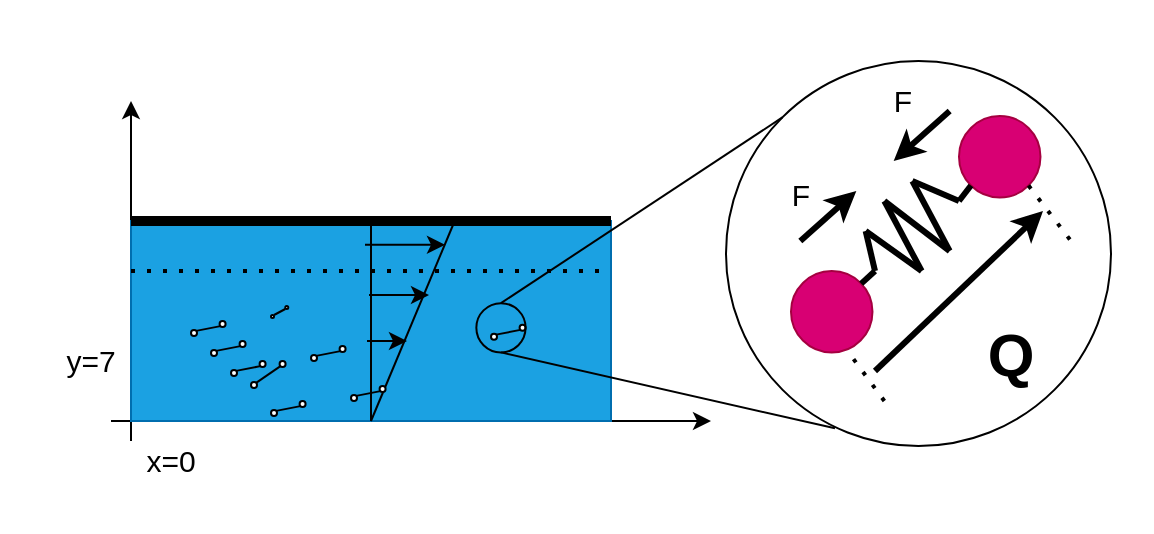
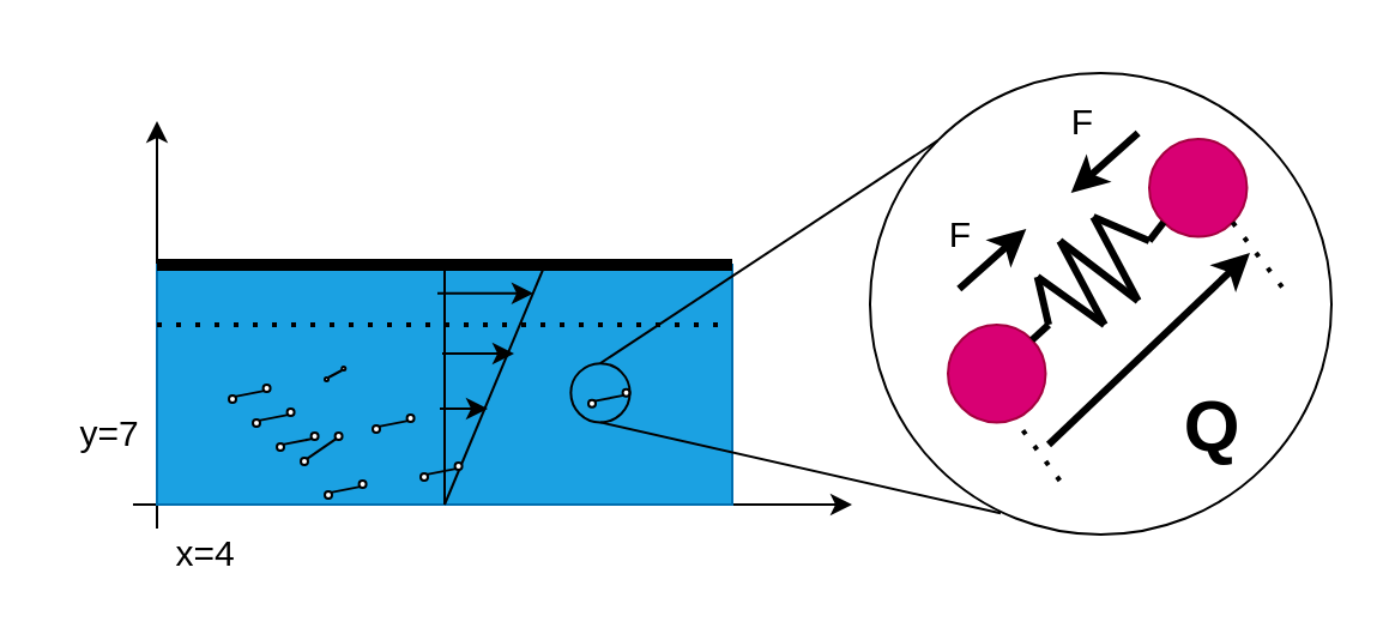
  <mxCell id="0" />
  <mxCell id="1" style="" parent="0" />
  <mxCell id="2" value="" style="endArrow=classic;html=1;rounded=0;" parent="1" edge="1"><mxGeometry width="50" height="50" relative="1" as="geometry"><mxPoint x="55" y="210" as="sourcePoint" /><mxPoint x="355" y="210" as="targetPoint" /></mxGeometry></mxCell>
  <mxCell id="3" value="" style="endArrow=classic;html=1;rounded=0;" parent="1" edge="1"><mxGeometry width="50" height="50" relative="1" as="geometry"><mxPoint x="65" y="220" as="sourcePoint" /><mxPoint x="65" y="50" as="targetPoint" /></mxGeometry></mxCell>
  <mxCell id="4" value="" style="rounded=0;whiteSpace=wrap;html=1;fillStyle=auto;strokeColor=#006EAF;fillColor=#1ba1e2;fontColor=#ffffff;" parent="1" vertex="1"><mxGeometry x="65" y="110" width="240" height="100" as="geometry" /></mxCell>
  <mxCell id="5" value="" style="endArrow=none;dashed=1;html=1;dashPattern=1 3;strokeWidth=2;rounded=0;exitX=0;exitY=0.25;exitDx=0;exitDy=0;entryX=1;entryY=0.25;entryDx=0;entryDy=0;" parent="1" source="4" target="4" edge="1"><mxGeometry width="50" height="50" relative="1" as="geometry"><mxPoint x="255" y="350" as="sourcePoint" /><mxPoint x="305" y="300" as="targetPoint" /></mxGeometry></mxCell>
  <mxCell id="6" value="" style="endArrow=none;html=1;rounded=0;strokeWidth=5;entryX=1;entryY=0;entryDx=0;entryDy=0;" parent="1" target="4" edge="1"><mxGeometry width="50" height="50" relative="1" as="geometry"><mxPoint x="65" y="110" as="sourcePoint" /><mxPoint x="115" y="60" as="targetPoint" /></mxGeometry></mxCell>
  <mxCell id="7" value="" style="endArrow=none;html=1;rounded=0;strokeWidth=1;exitX=0.5;exitY=1;exitDx=0;exitDy=0;" parent="1" source="4" edge="1"><mxGeometry width="50" height="50" relative="1" as="geometry"><mxPoint x="145" y="190" as="sourcePoint" /><mxPoint x="185" y="110" as="targetPoint" /></mxGeometry></mxCell>
  <mxCell id="8" value="" style="endArrow=none;html=1;rounded=0;strokeWidth=1;exitX=0.5;exitY=1;exitDx=0;exitDy=0;" parent="1" source="4" edge="1"><mxGeometry width="50" height="50" relative="1" as="geometry"><mxPoint x="215" y="200" as="sourcePoint" /><mxPoint x="226" y="112" as="targetPoint" /></mxGeometry></mxCell>
  <mxCell id="9" value="" style="endArrow=classic;html=1;rounded=0;strokeWidth=1;" parent="1" edge="1"><mxGeometry width="50" height="50" relative="1" as="geometry"><mxPoint x="183" y="170" as="sourcePoint" /><mxPoint x="203" y="170" as="targetPoint" /></mxGeometry></mxCell>
  <mxCell id="10" value="" style="endArrow=classic;html=1;rounded=0;strokeWidth=1;" parent="1" edge="1"><mxGeometry width="50" height="50" relative="1" as="geometry"><mxPoint x="184" y="147" as="sourcePoint" /><mxPoint x="214" y="147" as="targetPoint" /></mxGeometry></mxCell>
  <mxCell id="11" value="" style="endArrow=classic;html=1;rounded=0;strokeWidth=1;" parent="1" edge="1"><mxGeometry width="50" height="50" relative="1" as="geometry"><mxPoint x="182" y="121.89" as="sourcePoint" /><mxPoint x="222" y="121.89" as="targetPoint" /></mxGeometry></mxCell>
  <mxCell id="12" value="" style="group" parent="1" vertex="1" connectable="0"><mxGeometry x="95" y="160" width="20" height="7.5" as="geometry" /></mxCell>
  <mxCell id="13" value="" style="ellipse;whiteSpace=wrap;html=1;aspect=fixed;fillStyle=auto;" parent="12" vertex="1"><mxGeometry y="4.5" width="3" height="3" as="geometry" /></mxCell>
  <mxCell id="14" value="" style="ellipse;whiteSpace=wrap;html=1;aspect=fixed;fillStyle=auto;" parent="12" vertex="1"><mxGeometry x="14.286" width="3" height="3" as="geometry" /></mxCell>
  <mxCell id="15" value="" style="endArrow=none;html=1;rounded=0;strokeWidth=1;entryX=0;entryY=1;entryDx=0;entryDy=0;exitX=1;exitY=0;exitDx=0;exitDy=0;" parent="12" source="13" target="14" edge="1"><mxGeometry width="50" height="50" relative="1" as="geometry"><mxPoint x="5.714" y="4.5" as="sourcePoint" /><mxPoint x="11.429" y="1.5" as="targetPoint" /></mxGeometry></mxCell>
  <mxCell id="16" value="" style="group" parent="1" vertex="1" connectable="0"><mxGeometry x="105" y="170" width="20" height="7.5" as="geometry" /></mxCell>
  <mxCell id="17" value="" style="ellipse;whiteSpace=wrap;html=1;aspect=fixed;fillStyle=auto;" parent="16" vertex="1"><mxGeometry y="4.5" width="3" height="3" as="geometry" /></mxCell>
  <mxCell id="18" value="" style="ellipse;whiteSpace=wrap;html=1;aspect=fixed;fillStyle=auto;" parent="16" vertex="1"><mxGeometry x="14.286" width="3" height="3" as="geometry" /></mxCell>
  <mxCell id="19" value="" style="endArrow=none;html=1;rounded=0;strokeWidth=1;entryX=0;entryY=1;entryDx=0;entryDy=0;exitX=1;exitY=0;exitDx=0;exitDy=0;" parent="16" source="17" target="18" edge="1"><mxGeometry width="50" height="50" relative="1" as="geometry"><mxPoint x="5.714" y="4.5" as="sourcePoint" /><mxPoint x="11.429" y="1.5" as="targetPoint" /></mxGeometry></mxCell>
  <mxCell id="20" value="" style="group;rotation=90;" parent="1" vertex="1" connectable="0"><mxGeometry x="115" y="180" width="20" height="7.5" as="geometry" /></mxCell>
  <mxCell id="21" value="" style="ellipse;whiteSpace=wrap;html=1;aspect=fixed;fillStyle=auto;" parent="20" vertex="1"><mxGeometry y="4.5" width="3" height="3" as="geometry" /></mxCell>
  <mxCell id="22" value="" style="ellipse;whiteSpace=wrap;html=1;aspect=fixed;fillStyle=auto;" parent="20" vertex="1"><mxGeometry x="14.286" width="3" height="3" as="geometry" /></mxCell>
  <mxCell id="23" value="" style="endArrow=none;html=1;rounded=0;strokeWidth=1;entryX=0;entryY=1;entryDx=0;entryDy=0;exitX=1;exitY=0;exitDx=0;exitDy=0;" parent="20" source="21" target="22" edge="1"><mxGeometry width="50" height="50" relative="1" as="geometry"><mxPoint x="5.714" y="4.5" as="sourcePoint" /><mxPoint x="11.429" y="1.5" as="targetPoint" /></mxGeometry></mxCell>
  <mxCell id="24" value="" style="group" parent="1" vertex="1" connectable="0"><mxGeometry x="125" y="180" width="20" height="17.5" as="geometry" /></mxCell>
  <mxCell id="25" value="" style="ellipse;whiteSpace=wrap;html=1;aspect=fixed;fillStyle=auto;" parent="24" vertex="1"><mxGeometry y="10.5" width="3" height="3" as="geometry" /></mxCell>
  <mxCell id="26" value="" style="ellipse;whiteSpace=wrap;html=1;aspect=fixed;fillStyle=auto;" parent="24" vertex="1"><mxGeometry x="14.286" width="3" height="3" as="geometry" /></mxCell>
  <mxCell id="27" value="" style="endArrow=none;html=1;rounded=0;strokeWidth=1;entryX=0;entryY=1;entryDx=0;entryDy=0;exitX=1;exitY=0;exitDx=0;exitDy=0;" parent="24" source="25" target="26" edge="1"><mxGeometry width="50" height="50" relative="1" as="geometry"><mxPoint x="5.714" y="10.5" as="sourcePoint" /><mxPoint x="11.429" y="3.5" as="targetPoint" /></mxGeometry></mxCell>
  <mxCell id="28" value="" style="group" parent="1" vertex="1" connectable="0"><mxGeometry x="135" y="200" width="20" height="7.5" as="geometry" /></mxCell>
  <mxCell id="29" value="" style="ellipse;whiteSpace=wrap;html=1;aspect=fixed;fillStyle=auto;" parent="28" vertex="1"><mxGeometry y="4.5" width="3" height="3" as="geometry" /></mxCell>
  <mxCell id="30" value="" style="ellipse;whiteSpace=wrap;html=1;aspect=fixed;fillStyle=auto;" parent="28" vertex="1"><mxGeometry x="14.286" width="3" height="3" as="geometry" /></mxCell>
  <mxCell id="31" value="" style="endArrow=none;html=1;rounded=0;strokeWidth=1;entryX=0;entryY=1;entryDx=0;entryDy=0;exitX=1;exitY=0;exitDx=0;exitDy=0;" parent="28" source="29" target="30" edge="1"><mxGeometry width="50" height="50" relative="1" as="geometry"><mxPoint x="5.714" y="4.5" as="sourcePoint" /><mxPoint x="11.429" y="1.5" as="targetPoint" /></mxGeometry></mxCell>
  <mxCell id="32" value="" style="group" parent="1" vertex="1" connectable="0"><mxGeometry x="155" y="172.5" width="20" height="7.5" as="geometry" /></mxCell>
  <mxCell id="33" value="" style="ellipse;whiteSpace=wrap;html=1;aspect=fixed;fillStyle=auto;" parent="32" vertex="1"><mxGeometry y="4.5" width="3" height="3" as="geometry" /></mxCell>
  <mxCell id="34" value="" style="ellipse;whiteSpace=wrap;html=1;aspect=fixed;fillStyle=auto;" parent="32" vertex="1"><mxGeometry x="14.286" width="3" height="3" as="geometry" /></mxCell>
  <mxCell id="35" value="" style="endArrow=none;html=1;rounded=0;strokeWidth=1;entryX=0;entryY=1;entryDx=0;entryDy=0;exitX=1;exitY=0;exitDx=0;exitDy=0;" parent="32" source="33" target="34" edge="1"><mxGeometry width="50" height="50" relative="1" as="geometry"><mxPoint x="5.714" y="4.5" as="sourcePoint" /><mxPoint x="11.429" y="1.5" as="targetPoint" /></mxGeometry></mxCell>
  <mxCell id="36" value="" style="group" parent="1" vertex="1" connectable="0"><mxGeometry x="135" y="152.5" width="10" height="7.5" as="geometry" /></mxCell>
  <mxCell id="37" value="" style="ellipse;whiteSpace=wrap;html=1;aspect=fixed;fillStyle=auto;" parent="36" vertex="1"><mxGeometry y="4.5" width="1.5" height="1.5" as="geometry" /></mxCell>
  <mxCell id="38" value="" style="ellipse;whiteSpace=wrap;html=1;aspect=fixed;fillStyle=auto;" parent="36" vertex="1"><mxGeometry x="7.143" width="1.5" height="1.5" as="geometry" /></mxCell>
  <mxCell id="39" value="" style="endArrow=none;html=1;rounded=0;strokeWidth=1;entryX=0;entryY=1;entryDx=0;entryDy=0;exitX=1;exitY=0;exitDx=0;exitDy=0;" parent="36" source="37" target="38" edge="1"><mxGeometry width="50" height="50" relative="1" as="geometry"><mxPoint x="2.857" y="4.5" as="sourcePoint" /><mxPoint x="5.714" y="1.5" as="targetPoint" /></mxGeometry></mxCell>
  <mxCell id="40" value="" style="group" parent="1" vertex="1" connectable="0"><mxGeometry x="245" y="161.88" width="50" height="53.75" as="geometry" /></mxCell>
  <mxCell id="41" value="" style="ellipse;whiteSpace=wrap;html=1;aspect=fixed;fillStyle=auto;" parent="40" vertex="1"><mxGeometry y="4.5" width="3" height="3" as="geometry" /></mxCell>
  <mxCell id="42" value="" style="ellipse;whiteSpace=wrap;html=1;aspect=fixed;fillStyle=auto;" parent="40" vertex="1"><mxGeometry x="14.286" width="3" height="3" as="geometry" /></mxCell>
  <mxCell id="43" value="" style="endArrow=none;html=1;rounded=0;strokeWidth=1;entryX=0;entryY=1;entryDx=0;entryDy=0;exitX=1;exitY=0;exitDx=0;exitDy=0;" parent="40" source="41" target="42" edge="1"><mxGeometry width="50" height="50" relative="1" as="geometry"><mxPoint x="5.714" y="4.5" as="sourcePoint" /><mxPoint x="11.429" y="1.5" as="targetPoint" /></mxGeometry></mxCell>
  <mxCell id="44" value="" style="ellipse;whiteSpace=wrap;html=1;aspect=fixed;fillStyle=auto;fillColor=none;" parent="40" vertex="1"><mxGeometry x="-7.33" y="-10.81" width="24.62" height="24.62" as="geometry" /></mxCell>
  <mxCell id="45" value="" style="endArrow=none;html=1;rounded=0;strokeWidth=1;entryX=0.5;entryY=1;entryDx=0;entryDy=0;exitX=0.283;exitY=0.954;exitDx=0;exitDy=0;exitPerimeter=0;" parent="1" source="47" target="44" edge="1"><mxGeometry width="50" height="50" relative="1" as="geometry"><mxPoint x="385" y="200" as="sourcePoint" /><mxPoint x="305" y="300" as="targetPoint" /></mxGeometry></mxCell>
  <mxCell id="46" value="" style="endArrow=none;html=1;rounded=0;strokeWidth=1;entryX=0.5;entryY=0;entryDx=0;entryDy=0;exitX=0;exitY=0;exitDx=0;exitDy=0;" parent="1" source="47" target="44" edge="1"><mxGeometry width="50" height="50" relative="1" as="geometry"><mxPoint x="375" y="120" as="sourcePoint" /><mxPoint x="305" y="300" as="targetPoint" /></mxGeometry></mxCell>
  <mxCell id="47" value="" style="ellipse;whiteSpace=wrap;html=1;aspect=fixed;fillStyle=auto;strokeColor=#000000;fillColor=none;" parent="1" vertex="1"><mxGeometry x="362.5" y="30" width="192.5" height="192.5" as="geometry" /></mxCell>
  <mxCell id="48" value="" style="group" parent="1" vertex="1" connectable="0"><mxGeometry x="175" y="192.5" width="20" height="7.5" as="geometry" /></mxCell>
  <mxCell id="49" value="" style="ellipse;whiteSpace=wrap;html=1;aspect=fixed;fillStyle=auto;" parent="48" vertex="1"><mxGeometry y="4.5" width="3" height="3" as="geometry" /></mxCell>
  <mxCell id="50" value="" style="ellipse;whiteSpace=wrap;html=1;aspect=fixed;fillStyle=auto;" parent="48" vertex="1"><mxGeometry x="14.286" width="3" height="3" as="geometry" /></mxCell>
  <mxCell id="51" value="" style="endArrow=none;html=1;rounded=0;strokeWidth=1;entryX=0;entryY=1;entryDx=0;entryDy=0;exitX=1;exitY=0;exitDx=0;exitDy=0;" parent="48" source="49" target="50" edge="1"><mxGeometry width="50" height="50" relative="1" as="geometry"><mxPoint x="5.714" y="4.5" as="sourcePoint" /><mxPoint x="11.429" y="1.5" as="targetPoint" /></mxGeometry></mxCell>
  <mxCell id="52" value="" style="group" parent="1" vertex="1" connectable="0"><mxGeometry x="395" y="50" width="140" height="150" as="geometry" /></mxCell>
  <mxCell id="53" value="" style="ellipse;whiteSpace=wrap;html=1;aspect=fixed;fillStyle=auto;strokeColor=#A50040;fillColor=#d80073;fontColor=#ffffff;" parent="52" vertex="1"><mxGeometry x="84" y="7.5" width="40.741" height="40.741" as="geometry" /></mxCell>
  <mxCell id="54" value="" style="ellipse;whiteSpace=wrap;html=1;aspect=fixed;fillStyle=auto;strokeColor=#A50040;fillColor=#d80073;fontColor=#ffffff;direction=south;" parent="52" vertex="1"><mxGeometry y="85" width="40.741" height="40.741" as="geometry" /></mxCell>
  <mxCell id="55" value="" style="endArrow=none;html=1;rounded=0;strokeWidth=3;entryX=0;entryY=1;entryDx=0;entryDy=0;" parent="52" target="53" edge="1"><mxGeometry width="50" height="50" relative="1" as="geometry"><mxPoint x="84" y="50" as="sourcePoint" /><mxPoint x="-9.333" y="-15" as="targetPoint" /></mxGeometry></mxCell>
  <mxCell id="56" value="" style="endArrow=none;html=1;rounded=0;strokeWidth=3;" parent="52" edge="1"><mxGeometry width="50" height="50" relative="1" as="geometry"><mxPoint x="60.667" y="40" as="sourcePoint" /><mxPoint x="84" y="50" as="targetPoint" /></mxGeometry></mxCell>
  <mxCell id="57" value="" style="endArrow=none;html=1;rounded=0;strokeWidth=3;" parent="52" edge="1"><mxGeometry width="50" height="50" relative="1" as="geometry"><mxPoint x="79.333" y="75" as="sourcePoint" /><mxPoint x="60.667" y="40" as="targetPoint" /></mxGeometry></mxCell>
  <mxCell id="58" value="" style="endArrow=none;html=1;rounded=0;strokeWidth=3;" parent="52" edge="1"><mxGeometry width="50" height="50" relative="1" as="geometry"><mxPoint x="46.667" y="50" as="sourcePoint" /><mxPoint x="79.333" y="75" as="targetPoint" /></mxGeometry></mxCell>
  <mxCell id="59" value="" style="endArrow=none;html=1;rounded=0;strokeWidth=3;" parent="52" edge="1"><mxGeometry width="50" height="50" relative="1" as="geometry"><mxPoint x="65.333" y="85" as="sourcePoint" /><mxPoint x="46.667" y="50" as="targetPoint" /></mxGeometry></mxCell>
  <mxCell id="60" value="" style="endArrow=none;html=1;rounded=0;strokeWidth=3;" parent="52" edge="1"><mxGeometry width="50" height="50" relative="1" as="geometry"><mxPoint x="37.333" y="65" as="sourcePoint" /><mxPoint x="65.333" y="85" as="targetPoint" /></mxGeometry></mxCell>
  <mxCell id="61" value="" style="endArrow=none;html=1;rounded=0;strokeWidth=3;" parent="52" edge="1"><mxGeometry width="50" height="50" relative="1" as="geometry"><mxPoint x="42" y="85" as="sourcePoint" /><mxPoint x="37.333" y="65" as="targetPoint" /></mxGeometry></mxCell>
  <mxCell id="62" value="" style="endArrow=none;html=1;rounded=0;strokeWidth=3;" parent="52" source="54" edge="1"><mxGeometry width="50" height="50" relative="1" as="geometry"><mxPoint x="-32.667" y="10" as="sourcePoint" /><mxPoint x="42" y="85" as="targetPoint" /></mxGeometry></mxCell>
  <mxCell id="63" value="" style="endArrow=classic;html=1;rounded=0;strokeWidth=3;" parent="52" edge="1"><mxGeometry width="50" height="50" relative="1" as="geometry"><mxPoint x="42" y="135" as="sourcePoint" /><mxPoint x="126" y="55" as="targetPoint" /></mxGeometry></mxCell>
  <mxCell id="64" value="" style="endArrow=none;dashed=1;html=1;dashPattern=1 3;strokeWidth=2;rounded=0;exitX=1;exitY=1;exitDx=0;exitDy=0;" parent="52" source="53" edge="1"><mxGeometry width="50" height="50" relative="1" as="geometry"><mxPoint x="120" y="50" as="sourcePoint" /><mxPoint x="140.0" y="70" as="targetPoint" /></mxGeometry></mxCell>
  <mxCell id="65" value="" style="endArrow=none;dashed=1;html=1;dashPattern=1 3;strokeWidth=2;rounded=0;entryX=0.971;entryY=0.313;entryDx=0;entryDy=0;entryPerimeter=0;" parent="52" target="54" edge="1"><mxGeometry width="50" height="50" relative="1" as="geometry"><mxPoint x="46.667" y="150" as="sourcePoint" /><mxPoint x="-9.333" y="-15" as="targetPoint" /></mxGeometry></mxCell>
  <mxCell id="66" value="&lt;b&gt;&lt;font style=&quot;font-size: 30px;&quot;&gt;Q&lt;/font&gt;&lt;/b&gt;" style="text;html=1;align=center;verticalAlign=middle;resizable=0;points=[];autosize=1;strokeColor=none;fillColor=none;" parent="52" vertex="1"><mxGeometry x="85.0" y="101.818" width="50" height="50" as="geometry" /></mxCell>
  <mxCell id="67" value="" style="endArrow=classic;html=1;rounded=0;strokeWidth=3;fontSize=50;" parent="52" edge="1"><mxGeometry width="50" height="50" relative="1" as="geometry"><mxPoint x="4.667" y="70" as="sourcePoint" /><mxPoint x="32.667" y="45" as="targetPoint" /></mxGeometry></mxCell>
  <mxCell id="68" value="" style="endArrow=classic;html=1;rounded=0;strokeWidth=3;fontSize=50;" parent="52" edge="1"><mxGeometry width="50" height="50" relative="1" as="geometry"><mxPoint x="79.333" y="5" as="sourcePoint" /><mxPoint x="51.333" y="30" as="targetPoint" /></mxGeometry></mxCell>
  <mxCell id="69" value="&lt;font style=&quot;font-size: 15px;&quot;&gt;F&lt;/font&gt;" style="text;html=1;align=center;verticalAlign=middle;resizable=0;points=[];autosize=1;strokeColor=none;fillColor=none;fontSize=50;" parent="52" vertex="1"><mxGeometry x="-9.997" y="0.002" width="30" height="70" as="geometry" /></mxCell>
  <mxCell id="70" value="&lt;font style=&quot;font-size: 15px;&quot;&gt;F&lt;/font&gt;" style="text;html=1;align=center;verticalAlign=middle;resizable=0;points=[];autosize=1;strokeColor=none;fillColor=none;fontSize=30;" parent="52" vertex="1"><mxGeometry x="40.743" y="-29.999" width="30" height="50" as="geometry" /></mxCell>
- <mxCell id="71" value="x=0" style="text;html=1;align=center;verticalAlign=middle;resizable=0;points=[];autosize=1;strokeColor=none;fillColor=none;fontSize=15;" parent="1" vertex="1"><mxGeometry x="60" y="215" width="50" height="30" as="geometry" /></mxCell>
+ <mxCell id="71" value="x=4" style="text;html=1;align=center;verticalAlign=middle;resizable=0;points=[];autosize=1;strokeColor=none;fillColor=none;fontSize=15;" parent="1" vertex="1"><mxGeometry x="60" y="215" width="50" height="30" as="geometry" /></mxCell>
  <mxCell id="72" value="y=7" style="text;html=1;align=center;verticalAlign=middle;resizable=0;points=[];autosize=1;strokeColor=none;fillColor=none;fontSize=15;" parent="1" vertex="1"><mxGeometry x="20" y="165" width="50" height="30" as="geometry" /></mxCell>
